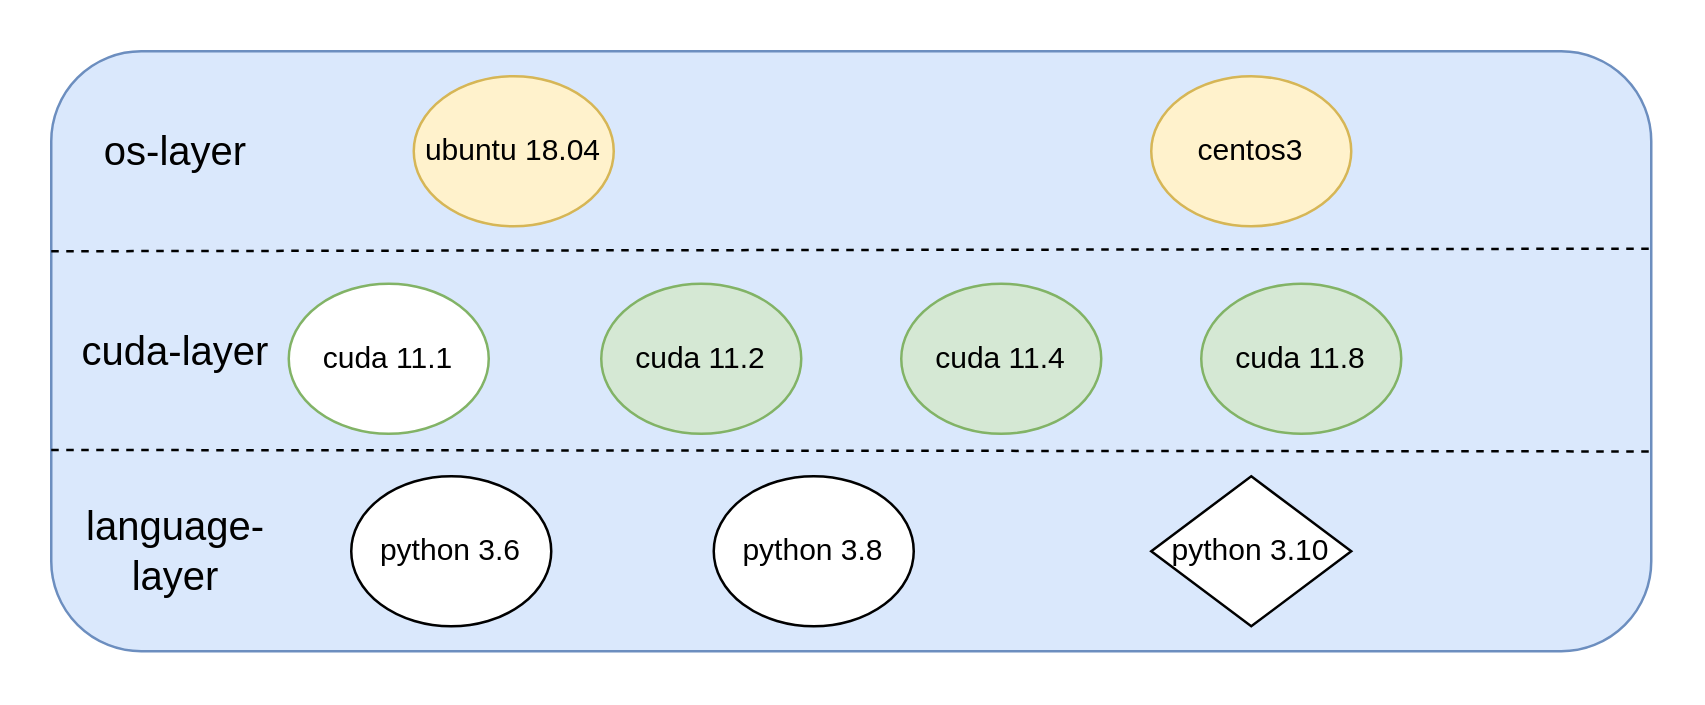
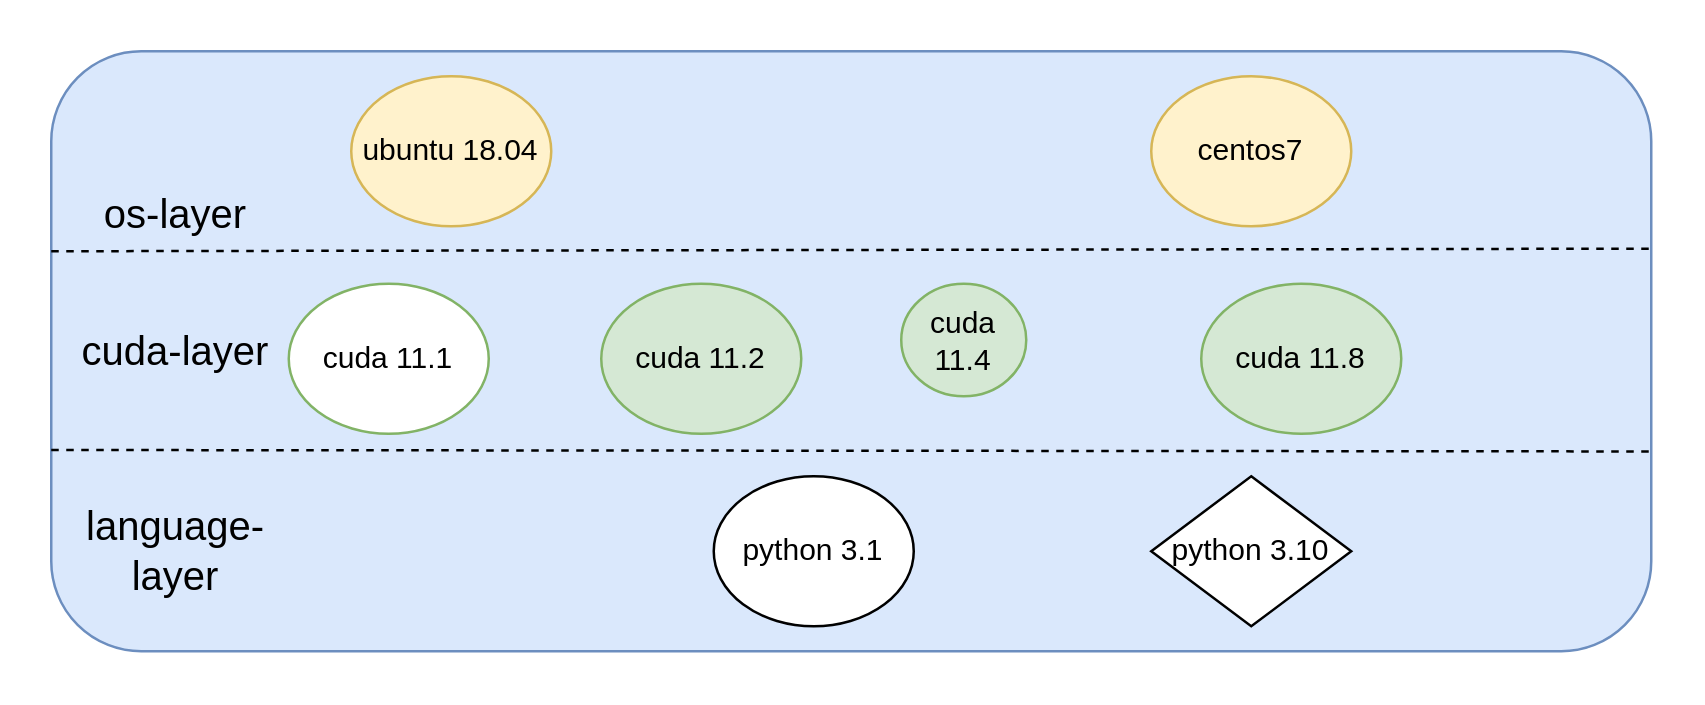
  <mxCell id="0" />
  <mxCell id="1" parent="0" />
  <mxCell id="2" value="" style="rounded=1;whiteSpace=wrap;html=1;fillColor=#dae8fc;strokeColor=#6c8ebf;" vertex="1" parent="1"><mxGeometry x="20" y="20" width="640" height="240" as="geometry" /></mxCell>
- <mxCell id="3" value="ubuntu 18.04" style="ellipse;whiteSpace=wrap;html=1;fillColor=#fff2cc;strokeColor=#d6b656;" vertex="1" parent="1"><mxGeometry x="165" y="30" width="80" height="60" as="geometry" /></mxCell>
+ <mxCell id="3" value="ubuntu 18.04" style="ellipse;whiteSpace=wrap;html=1;fillColor=#fff2cc;strokeColor=#d6b656;" vertex="1" parent="1"><mxGeometry x="140" y="30" width="80" height="60" as="geometry" /></mxCell>
  <mxCell id="4" value="" style="endArrow=none;html=1;rounded=0;exitX=0;exitY=0.25;exitDx=0;exitDy=0;entryX=1.002;entryY=0.329;entryDx=0;entryDy=0;dashed=1;entryPerimeter=0;" edge="1" parent="1" target="2"><mxGeometry width="50" height="50" relative="1" as="geometry"><mxPoint x="20" y="100" as="sourcePoint" /><mxPoint x="650" y="100" as="targetPoint" /></mxGeometry></mxCell>
- <mxCell id="5" value="os-layer" style="text;html=1;strokeColor=none;fillColor=none;align=center;verticalAlign=middle;whiteSpace=wrap;rounded=0;fontSize=16;" vertex="1" parent="1"><mxGeometry x="40" y="45" width="60" height="30" as="geometry" /></mxCell>
+ <mxCell id="5" value="os-layer" style="text;html=1;strokeColor=none;fillColor=none;align=center;verticalAlign=middle;whiteSpace=wrap;rounded=0;fontSize=16;" vertex="1" parent="1"><mxGeometry x="40" y="70" width="60" height="30" as="geometry" /></mxCell>
  <mxCell id="6" value="cuda-layer" style="text;html=1;strokeColor=none;fillColor=none;align=center;verticalAlign=middle;whiteSpace=wrap;rounded=0;fontSize=16;" vertex="1" parent="1"><mxGeometry x="25" y="125" width="90" height="30" as="geometry" /></mxCell>
  <mxCell id="7" value="cuda 11.1" style="ellipse;whiteSpace=wrap;html=1;fillColor=#ffffff;strokeColor=#82b366;" vertex="1" parent="1"><mxGeometry x="115" y="113" width="80" height="60" as="geometry" /></mxCell>
  <mxCell id="8" value="cuda 11.2" style="ellipse;whiteSpace=wrap;html=1;fillColor=#d5e8d4;strokeColor=#82b366;" vertex="1" parent="1"><mxGeometry x="240" y="113" width="80" height="60" as="geometry" /></mxCell>
- <mxCell id="9" value="cuda 11.4" style="ellipse;whiteSpace=wrap;html=1;fillColor=#d5e8d4;strokeColor=#82b366;" vertex="1" parent="1"><mxGeometry x="360" y="113" width="80" height="60" as="geometry" /></mxCell>
+ <mxCell id="9" value="cuda 11.4" style="ellipse;whiteSpace=wrap;html=1;fillColor=#d5e8d4;strokeColor=#82b366;" vertex="1" parent="1"><mxGeometry x="360" y="113" width="50" height="45" as="geometry" /></mxCell>
  <mxCell id="10" value="cuda 11.8" style="ellipse;whiteSpace=wrap;html=1;fillColor=#d5e8d4;strokeColor=#82b366;" vertex="1" parent="1"><mxGeometry x="480" y="113" width="80" height="60" as="geometry" /></mxCell>
- <mxCell id="11" value="centos3" style="ellipse;whiteSpace=wrap;html=1;fillColor=#fff2cc;strokeColor=#d6b656;" vertex="1" parent="1"><mxGeometry x="460" y="30" width="80" height="60" as="geometry" /></mxCell>
+ <mxCell id="11" value="centos7" style="ellipse;whiteSpace=wrap;html=1;fillColor=#fff2cc;strokeColor=#d6b656;" vertex="1" parent="1"><mxGeometry x="460" y="30" width="80" height="60" as="geometry" /></mxCell>
  <mxCell id="12" value="" style="endArrow=none;html=1;rounded=0;exitX=0;exitY=0.25;exitDx=0;exitDy=0;entryX=1;entryY=0.667;entryDx=0;entryDy=0;dashed=1;entryPerimeter=0;" edge="1" parent="1" target="2"><mxGeometry width="50" height="50" relative="1" as="geometry"><mxPoint x="20" y="179.5" as="sourcePoint" /><mxPoint x="650" y="179.5" as="targetPoint" /></mxGeometry></mxCell>
  <mxCell id="13" value="language-layer" style="text;html=1;strokeColor=none;fillColor=none;align=center;verticalAlign=middle;whiteSpace=wrap;rounded=0;fontSize=16;" vertex="1" parent="1"><mxGeometry x="25" y="205" width="90" height="30" as="geometry" /></mxCell>
- <mxCell id="14" value="python 3.6" style="ellipse;whiteSpace=wrap;html=1;" vertex="1" parent="1"><mxGeometry x="140" y="190" width="80" height="60" as="geometry" /></mxCell>
- <mxCell id="15" value="python 3.8" style="ellipse;whiteSpace=wrap;html=1;" vertex="1" parent="1"><mxGeometry x="285" y="190" width="80" height="60" as="geometry" /></mxCell>
+ <mxCell id="15" value="python 3.1" style="ellipse;whiteSpace=wrap;html=1;" vertex="1" parent="1"><mxGeometry x="285" y="190" width="80" height="60" as="geometry" /></mxCell>
  <mxCell id="16" value="python 3.10" style="rhombus;whiteSpace=wrap;html=1;" vertex="1" parent="1"><mxGeometry x="460" y="190" width="80" height="60" as="geometry" /></mxCell>
